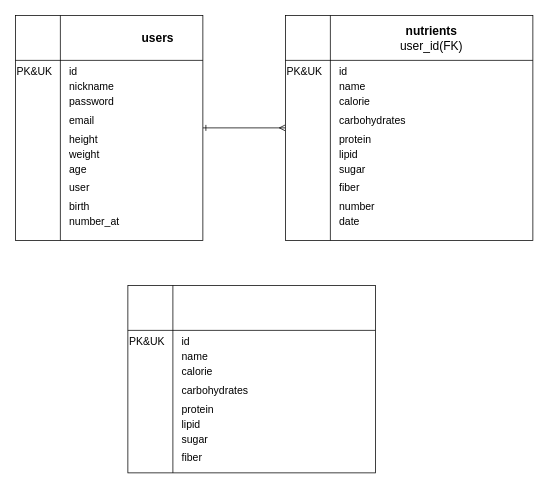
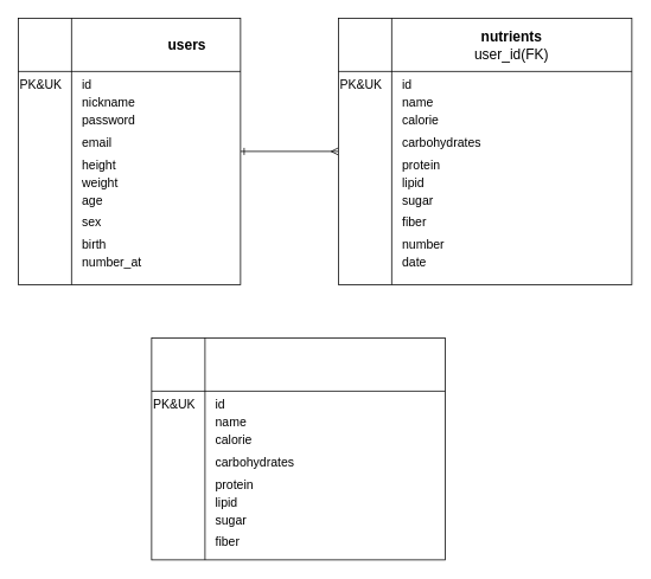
  <mxCell id="0" />
  <mxCell id="1" parent="0" />
  <mxCell id="2" style="edgeStyle=orthogonalEdgeStyle;rounded=0;orthogonalLoop=1;jettySize=auto;html=1;entryX=0;entryY=0.5;entryDx=0;entryDy=0;fontSize=14;endArrow=ERmany;endFill=0;startArrow=ERone;startFill=0;" parent="1" source="3" target="16" edge="1"><mxGeometry relative="1" as="geometry" /></mxCell>
  <mxCell id="3" value="" style="shape=internalStorage;whiteSpace=wrap;html=1;backgroundOutline=1;dx=60;dy=60;align=left;" parent="1" vertex="1"><mxGeometry x="20" y="20" width="250" height="300" as="geometry" /></mxCell>
  <mxCell id="4" value="users" style="text;html=1;strokeColor=none;fillColor=none;align=center;verticalAlign=middle;whiteSpace=wrap;rounded=0;fontSize=16;fontStyle=1" parent="1" vertex="1"><mxGeometry x="165" y="30" width="90" height="40" as="geometry" /></mxCell>
  <mxCell id="5" value="PK&amp;amp;UK" style="text;html=1;strokeColor=none;fillColor=none;align=left;verticalAlign=middle;whiteSpace=wrap;rounded=0;fontSize=14;" parent="1" vertex="1"><mxGeometry x="20" y="80" width="50" height="30" as="geometry" /></mxCell>
  <mxCell id="6" value="id" style="text;html=1;align=left;verticalAlign=middle;resizable=0;points=[];autosize=1;strokeColor=none;fillColor=none;fontSize=14;" parent="1" vertex="1"><mxGeometry x="90" y="80" width="30" height="30" as="geometry" /></mxCell>
  <mxCell id="7" value="nickname" style="text;html=1;align=left;verticalAlign=middle;resizable=0;points=[];autosize=1;strokeColor=none;fillColor=none;fontSize=14;" parent="1" vertex="1"><mxGeometry x="90" y="100" width="80" height="30" as="geometry" /></mxCell>
  <mxCell id="8" value="password" style="text;html=1;align=left;verticalAlign=middle;resizable=0;points=[];autosize=1;strokeColor=none;fillColor=none;fontSize=14;" parent="1" vertex="1"><mxGeometry x="90" y="120" width="80" height="30" as="geometry" /></mxCell>
  <mxCell id="9" value="height" style="text;html=1;align=left;verticalAlign=middle;resizable=0;points=[];autosize=1;strokeColor=none;fillColor=none;fontSize=14;" parent="1" vertex="1"><mxGeometry x="90" y="170" width="60" height="30" as="geometry" /></mxCell>
  <mxCell id="10" value="email" style="text;html=1;align=left;verticalAlign=middle;resizable=0;points=[];autosize=1;strokeColor=none;fillColor=none;fontSize=14;" parent="1" vertex="1"><mxGeometry x="90" y="145" width="60" height="30" as="geometry" /></mxCell>
  <mxCell id="11" value="age" style="text;html=1;align=left;verticalAlign=middle;resizable=0;points=[];autosize=1;strokeColor=none;fillColor=none;fontSize=14;" parent="1" vertex="1"><mxGeometry x="90" y="210" width="50" height="30" as="geometry" /></mxCell>
  <mxCell id="12" value="weight" style="text;html=1;align=left;verticalAlign=middle;resizable=0;points=[];autosize=1;strokeColor=none;fillColor=none;fontSize=14;" parent="1" vertex="1"><mxGeometry x="90" y="190" width="60" height="30" as="geometry" /></mxCell>
- <mxCell id="13" value="user" style="text;html=1;align=left;verticalAlign=middle;resizable=0;points=[];autosize=1;strokeColor=none;fillColor=none;fontSize=14;" parent="1" vertex="1"><mxGeometry x="90" y="234.5" width="50" height="30" as="geometry" /></mxCell>
+ <mxCell id="13" value="sex" style="text;html=1;align=left;verticalAlign=middle;resizable=0;points=[];autosize=1;strokeColor=none;fillColor=none;fontSize=14;" parent="1" vertex="1"><mxGeometry x="90" y="234.5" width="50" height="30" as="geometry" /></mxCell>
  <mxCell id="14" value="number_at" style="text;html=1;align=left;verticalAlign=middle;resizable=0;points=[];autosize=1;strokeColor=none;fillColor=none;fontSize=14;" parent="1" vertex="1"><mxGeometry x="90" y="280" width="90" height="30" as="geometry" /></mxCell>
  <mxCell id="15" value="birth" style="text;html=1;align=left;verticalAlign=middle;resizable=0;points=[];autosize=1;strokeColor=none;fillColor=none;fontSize=14;" parent="1" vertex="1"><mxGeometry x="90" y="260" width="50" height="30" as="geometry" /></mxCell>
  <mxCell id="16" value="" style="shape=internalStorage;whiteSpace=wrap;html=1;backgroundOutline=1;dx=60;dy=60;align=left;" parent="1" vertex="1"><mxGeometry x="380" y="20" width="330" height="300" as="geometry" /></mxCell>
  <mxCell id="17" value="nutrients" style="text;html=1;strokeColor=none;fillColor=none;align=center;verticalAlign=middle;whiteSpace=wrap;rounded=0;fontSize=16;fontStyle=1" parent="1" vertex="1"><mxGeometry x="530" y="20" width="90" height="40" as="geometry" /></mxCell>
  <mxCell id="18" value="id" style="text;html=1;align=left;verticalAlign=middle;resizable=0;points=[];autosize=1;strokeColor=none;fillColor=none;fontSize=14;" parent="1" vertex="1"><mxGeometry x="450" y="80" width="30" height="30" as="geometry" /></mxCell>
  <mxCell id="19" value="name" style="text;html=1;align=left;verticalAlign=middle;resizable=0;points=[];autosize=1;strokeColor=none;fillColor=none;fontSize=14;" parent="1" vertex="1"><mxGeometry x="450" y="100" width="60" height="30" as="geometry" /></mxCell>
  <mxCell id="20" value="calorie" style="text;html=1;align=left;verticalAlign=middle;resizable=0;points=[];autosize=1;strokeColor=none;fillColor=none;fontSize=14;" parent="1" vertex="1"><mxGeometry x="450" y="120" width="60" height="30" as="geometry" /></mxCell>
  <mxCell id="21" value="protein" style="text;html=1;align=left;verticalAlign=middle;resizable=0;points=[];autosize=1;strokeColor=none;fillColor=none;fontSize=14;" parent="1" vertex="1"><mxGeometry x="450" y="170" width="70" height="30" as="geometry" /></mxCell>
  <mxCell id="22" value="carbohydrates" style="text;html=1;align=left;verticalAlign=middle;resizable=0;points=[];autosize=1;strokeColor=none;fillColor=none;fontSize=14;" parent="1" vertex="1"><mxGeometry x="450" y="145" width="110" height="30" as="geometry" /></mxCell>
  <mxCell id="23" value="sugar" style="text;html=1;align=left;verticalAlign=middle;resizable=0;points=[];autosize=1;strokeColor=none;fillColor=none;fontSize=14;" parent="1" vertex="1"><mxGeometry x="450" y="210" width="60" height="30" as="geometry" /></mxCell>
  <mxCell id="24" value="lipid" style="text;html=1;align=left;verticalAlign=middle;resizable=0;points=[];autosize=1;strokeColor=none;fillColor=none;fontSize=14;" parent="1" vertex="1"><mxGeometry x="450" y="190" width="50" height="30" as="geometry" /></mxCell>
  <mxCell id="25" value="fiber" style="text;html=1;align=left;verticalAlign=middle;resizable=0;points=[];autosize=1;strokeColor=none;fillColor=none;fontSize=14;" parent="1" vertex="1"><mxGeometry x="450" y="234.5" width="50" height="30" as="geometry" /></mxCell>
  <mxCell id="26" value="date" style="text;html=1;align=left;verticalAlign=middle;resizable=0;points=[];autosize=1;strokeColor=none;fillColor=none;fontSize=14;" parent="1" vertex="1"><mxGeometry x="450" y="280" width="50" height="30" as="geometry" /></mxCell>
  <mxCell id="27" value="number" style="text;html=1;align=left;verticalAlign=middle;resizable=0;points=[];autosize=1;strokeColor=none;fillColor=none;fontSize=14;" parent="1" vertex="1"><mxGeometry x="450" y="260" width="70" height="30" as="geometry" /></mxCell>
  <mxCell id="28" value="PK&amp;amp;UK" style="text;html=1;strokeColor=none;fillColor=none;align=left;verticalAlign=middle;whiteSpace=wrap;rounded=0;fontSize=14;" parent="1" vertex="1"><mxGeometry x="380" y="80" width="50" height="30" as="geometry" /></mxCell>
  <mxCell id="29" value="user_id(FK)" style="text;html=1;strokeColor=none;fillColor=none;align=center;verticalAlign=middle;whiteSpace=wrap;rounded=0;fontSize=16;fontStyle=0" parent="1" vertex="1"><mxGeometry x="530" y="40" width="90" height="40" as="geometry" /></mxCell>
  <mxCell id="30" value="" style="shape=internalStorage;whiteSpace=wrap;html=1;backgroundOutline=1;dx=60;dy=60;align=left;" vertex="1" parent="1"><mxGeometry x="170" y="380" width="330" height="250" as="geometry" /></mxCell>
  <mxCell id="31" value="id" style="text;html=1;align=left;verticalAlign=middle;resizable=0;points=[];autosize=1;strokeColor=none;fillColor=none;fontSize=14;" vertex="1" parent="1"><mxGeometry x="240" y="440" width="30" height="30" as="geometry" /></mxCell>
  <mxCell id="32" value="name" style="text;html=1;align=left;verticalAlign=middle;resizable=0;points=[];autosize=1;strokeColor=none;fillColor=none;fontSize=14;" vertex="1" parent="1"><mxGeometry x="240" y="460" width="60" height="30" as="geometry" /></mxCell>
  <mxCell id="33" value="calorie" style="text;html=1;align=left;verticalAlign=middle;resizable=0;points=[];autosize=1;strokeColor=none;fillColor=none;fontSize=14;" vertex="1" parent="1"><mxGeometry x="240" y="480" width="60" height="30" as="geometry" /></mxCell>
  <mxCell id="34" value="protein" style="text;html=1;align=left;verticalAlign=middle;resizable=0;points=[];autosize=1;strokeColor=none;fillColor=none;fontSize=14;" vertex="1" parent="1"><mxGeometry x="240" y="530" width="70" height="30" as="geometry" /></mxCell>
  <mxCell id="35" value="carbohydrates" style="text;html=1;align=left;verticalAlign=middle;resizable=0;points=[];autosize=1;strokeColor=none;fillColor=none;fontSize=14;" vertex="1" parent="1"><mxGeometry x="240" y="505" width="110" height="30" as="geometry" /></mxCell>
  <mxCell id="36" value="sugar" style="text;html=1;align=left;verticalAlign=middle;resizable=0;points=[];autosize=1;strokeColor=none;fillColor=none;fontSize=14;" vertex="1" parent="1"><mxGeometry x="240" y="570" width="60" height="30" as="geometry" /></mxCell>
  <mxCell id="37" value="lipid" style="text;html=1;align=left;verticalAlign=middle;resizable=0;points=[];autosize=1;strokeColor=none;fillColor=none;fontSize=14;" vertex="1" parent="1"><mxGeometry x="240" y="550" width="50" height="30" as="geometry" /></mxCell>
  <mxCell id="38" value="fiber" style="text;html=1;align=left;verticalAlign=middle;resizable=0;points=[];autosize=1;strokeColor=none;fillColor=none;fontSize=14;" vertex="1" parent="1"><mxGeometry x="240" y="594.5" width="50" height="30" as="geometry" /></mxCell>
  <mxCell id="39" value="PK&amp;amp;UK" style="text;html=1;strokeColor=none;fillColor=none;align=left;verticalAlign=middle;whiteSpace=wrap;rounded=0;fontSize=14;" vertex="1" parent="1"><mxGeometry x="170" y="440" width="50" height="30" as="geometry" /></mxCell>
